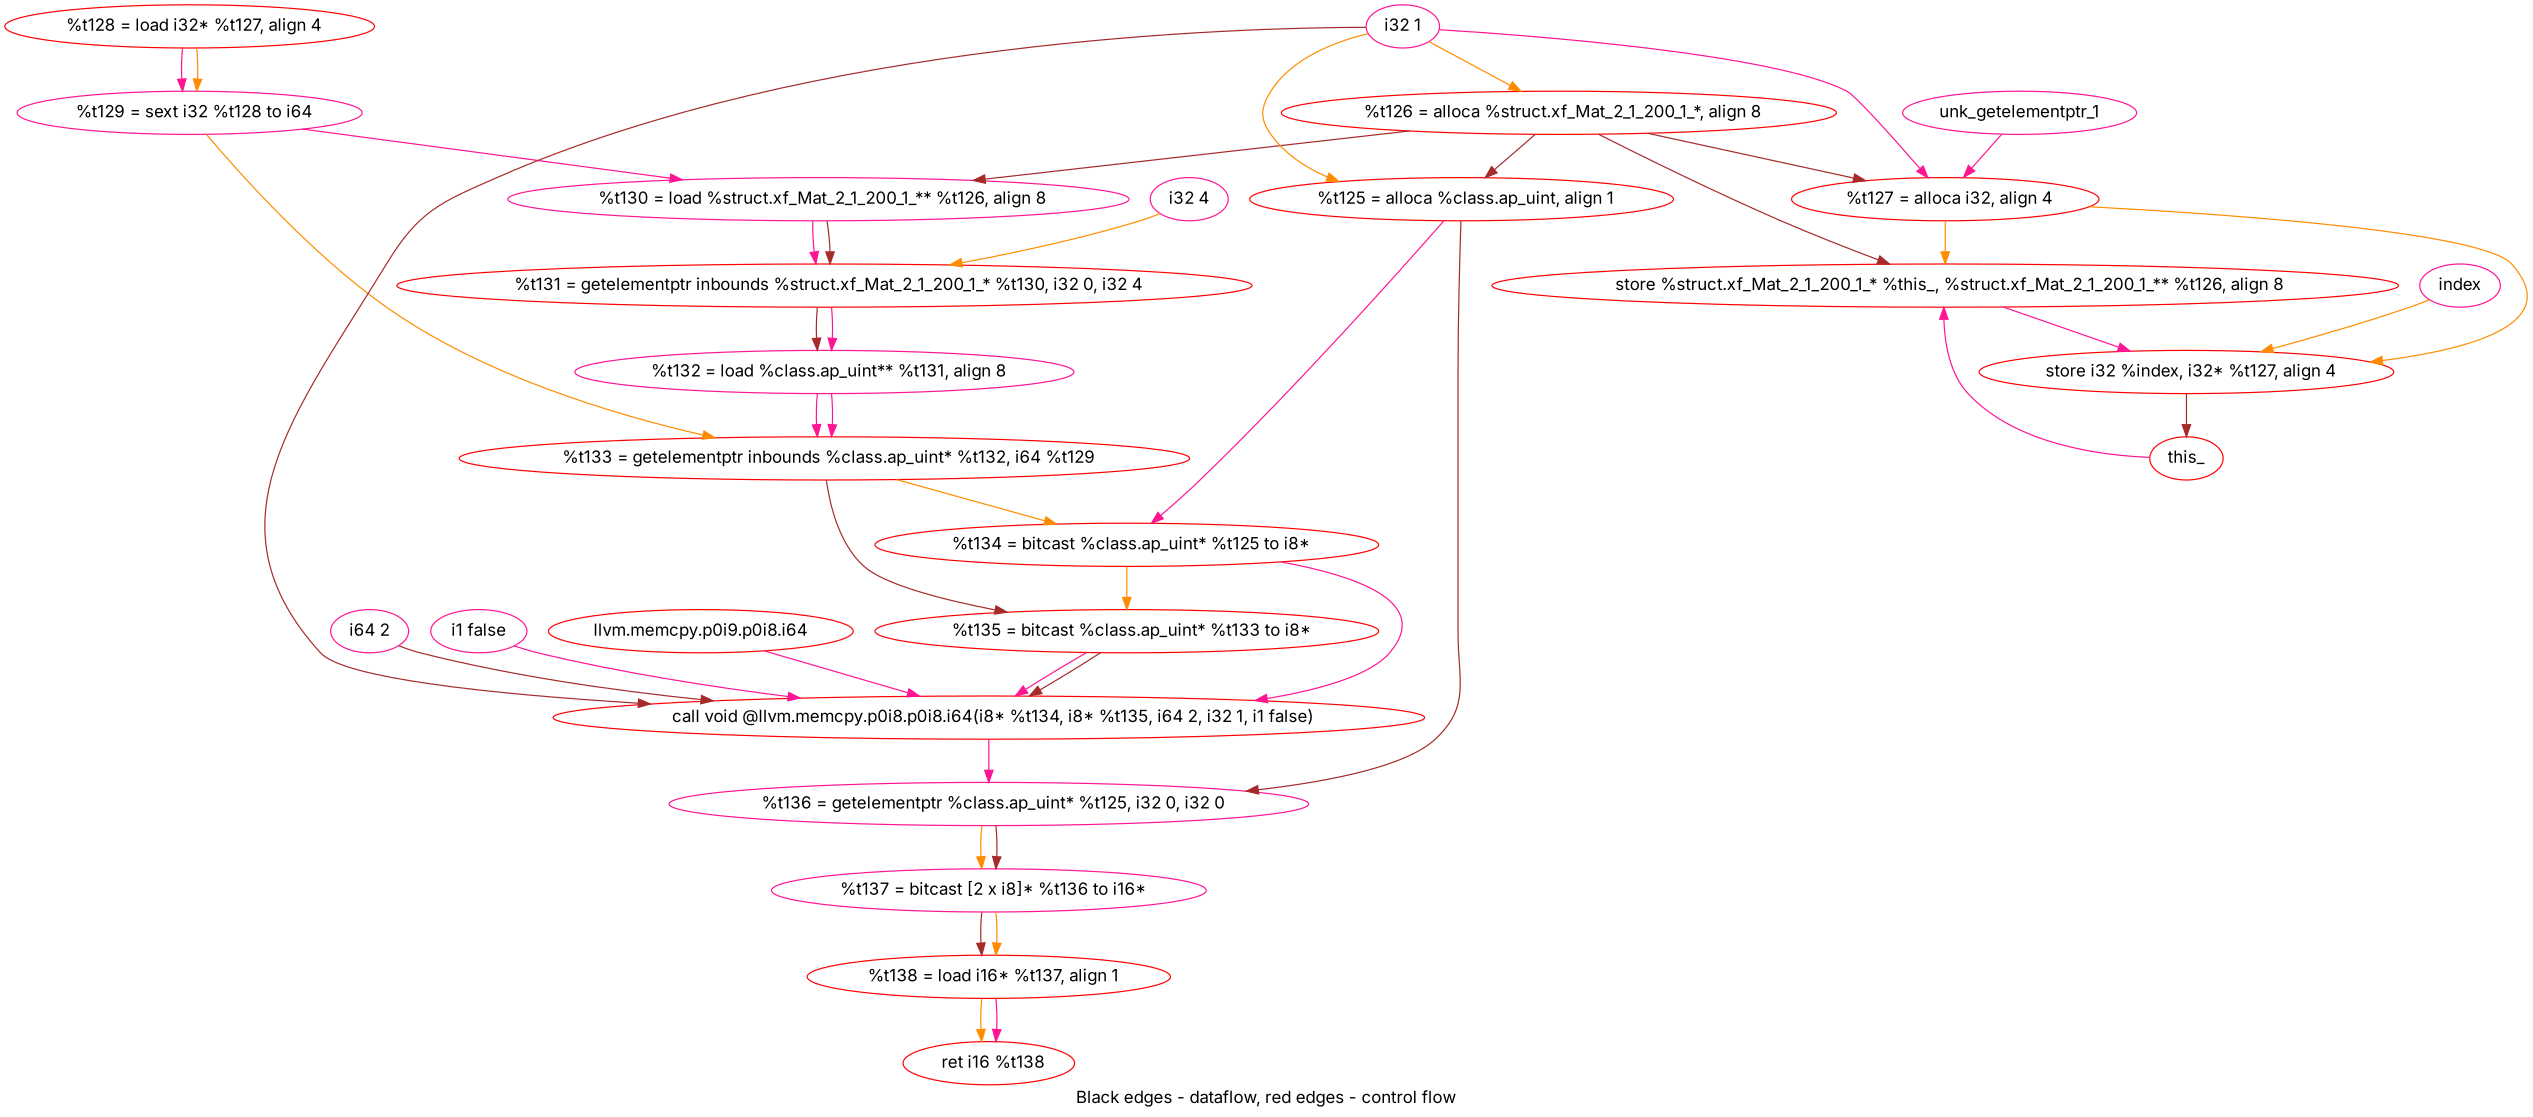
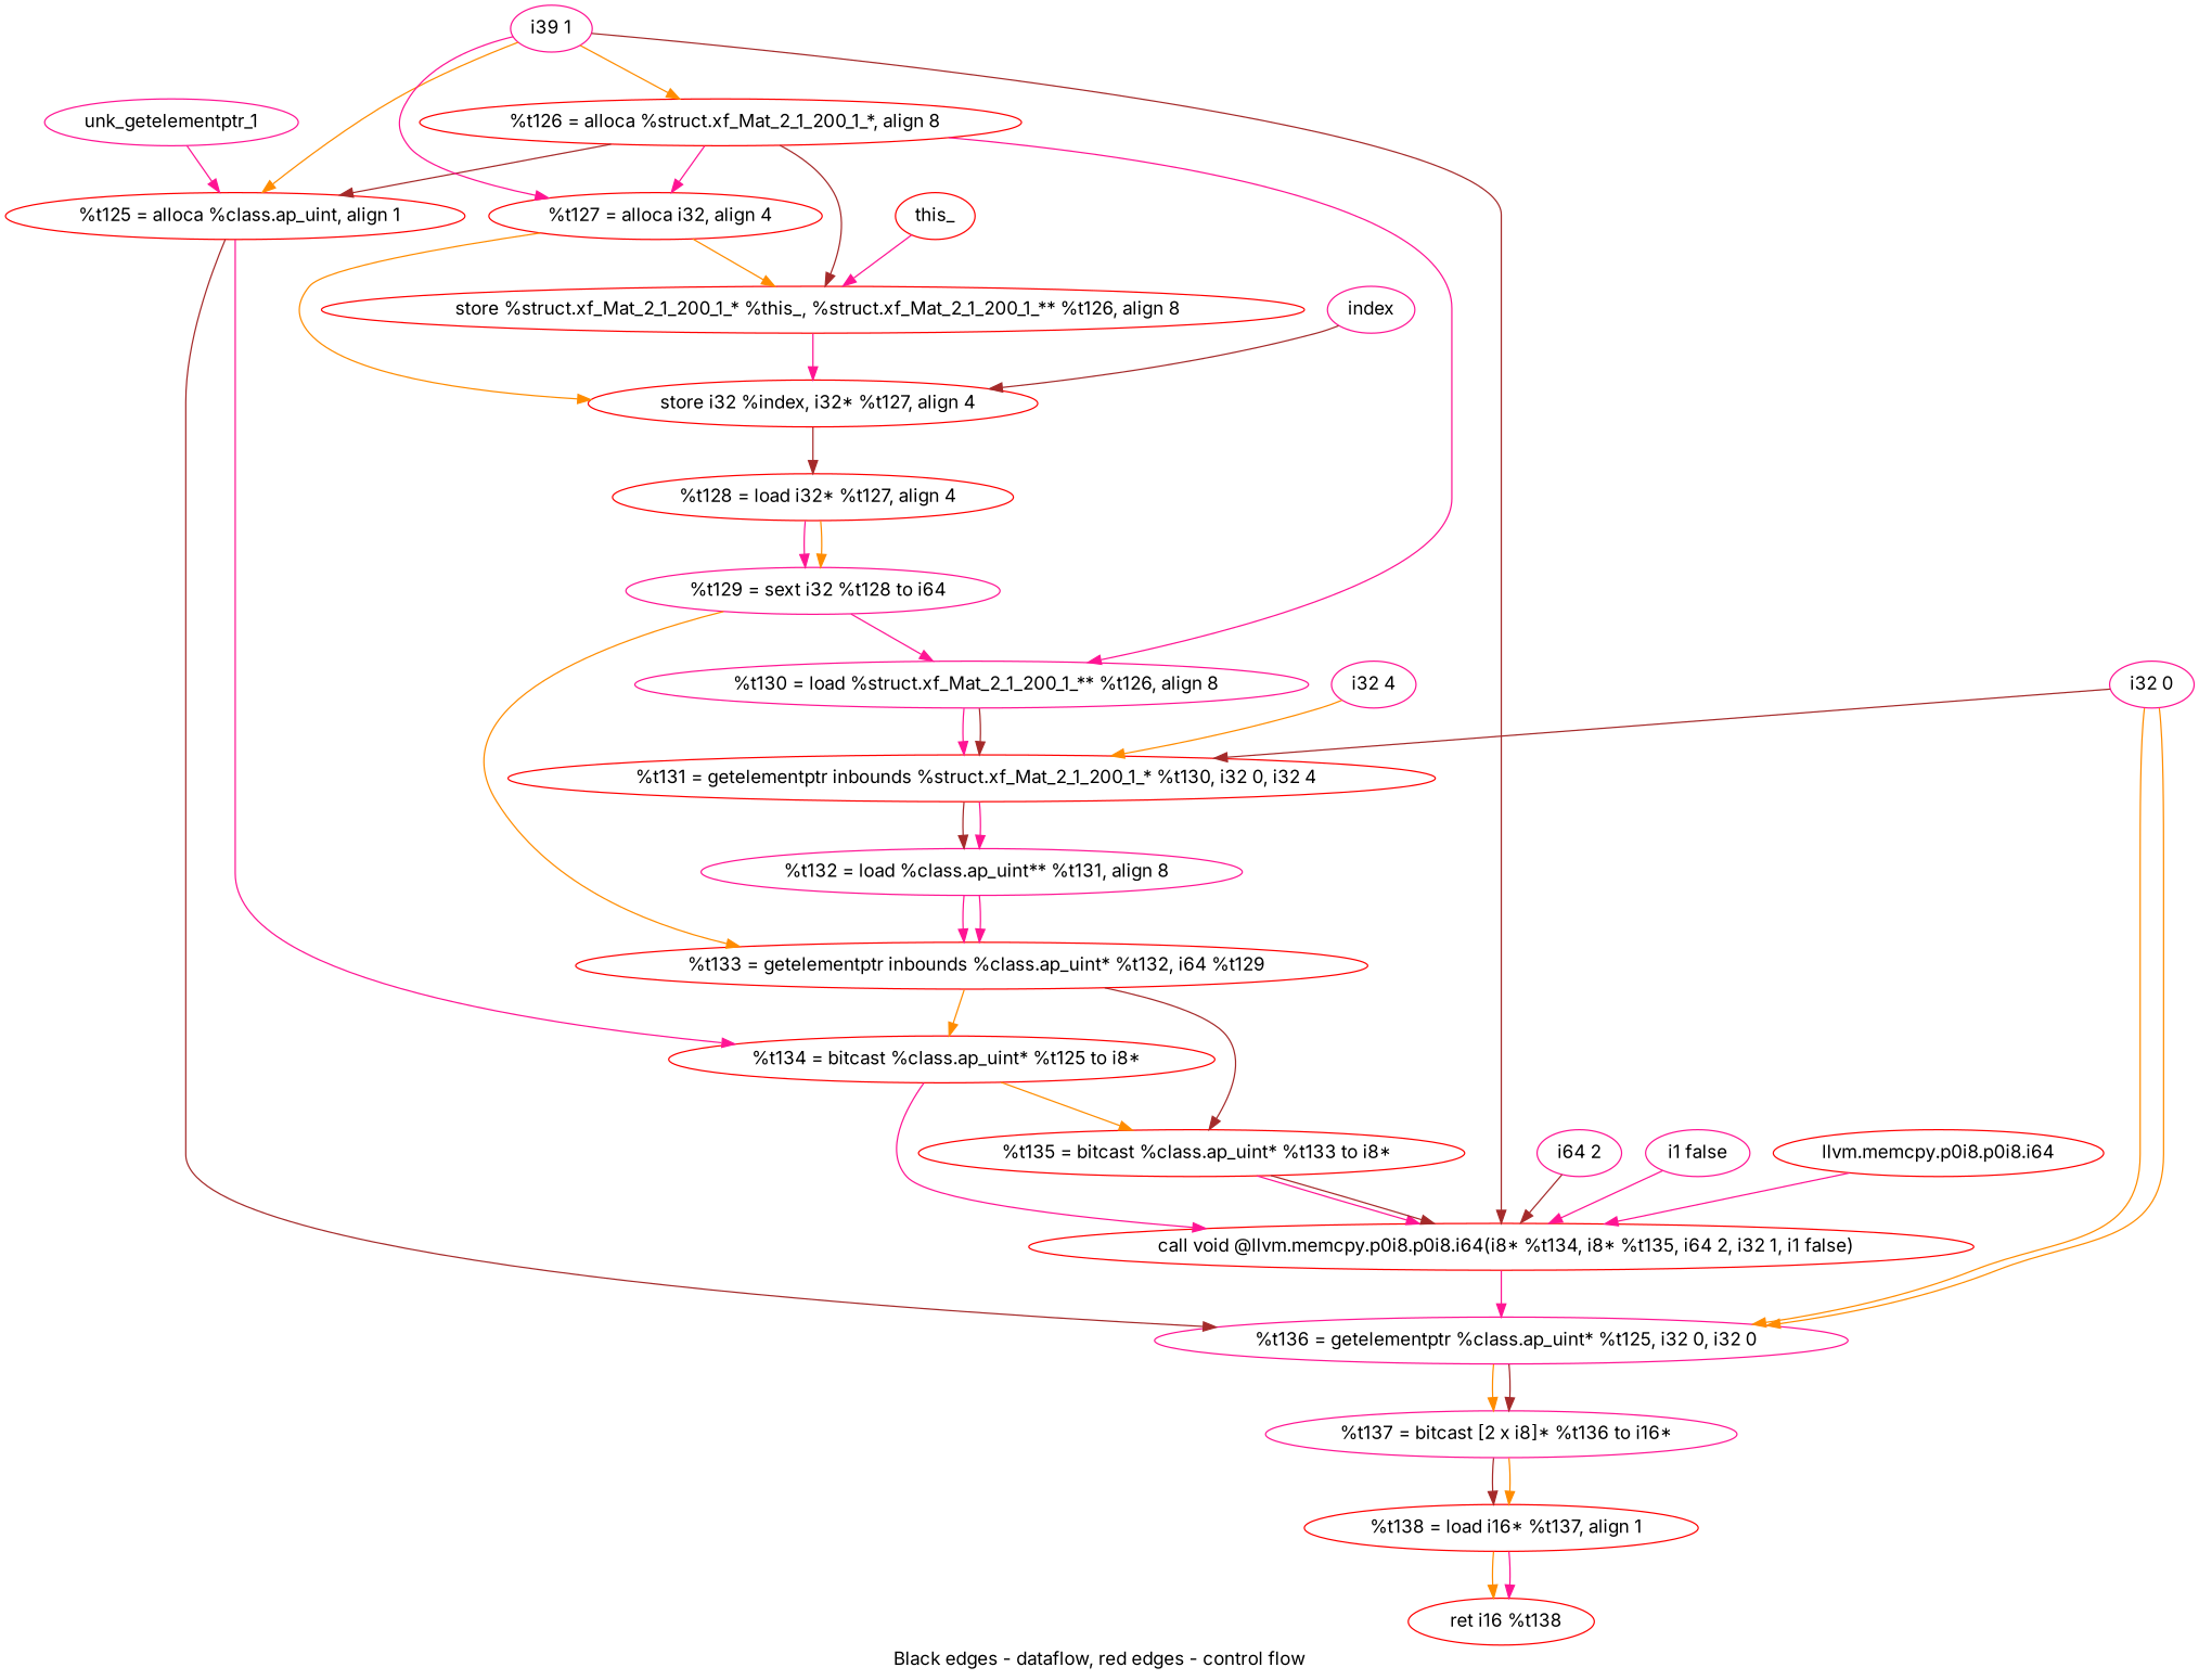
  digraph {
    compound=true
    fontname=Inter
    label="Black edges - dataflow, red edges - control flow"
    node [color=red fontname=Inter]
    edge [color=deeppink fontname=Inter]
    n1 [label="  %t125 = alloca %class.ap_uint, align 1"]
    n2 [label="  %t134 = bitcast %class.ap_uint* %t125 to i8*"]
    n3 [color=deeppink label="  %t136 = getelementptr %class.ap_uint* %t125, i32 0, i32 0"]
    n4 [label="  %t126 = alloca %struct.xf_Mat_2_1_200_1_*, align 8"]
    n5 [label="  %t127 = alloca i32, align 4"]
    n6 [label="  store %struct.xf_Mat_2_1_200_1_* %this_, %struct.xf_Mat_2_1_200_1_** %t126, align 8"]
    n7 [color=deeppink label="  %t130 = load %struct.xf_Mat_2_1_200_1_** %t126, align 8"]
    n8 [label="  %t135 = bitcast %class.ap_uint* %t133 to i8*"]
    n9 [label="  call void @llvm.memcpy.p0i8.p0i8.i64(i8* %t134, i8* %t135, i64 2, i32 1, i1 false)"]
    n10 [color=deeppink label="  %t137 = bitcast [2 x i8]* %t136 to i16*"]
    n11 [label="  store i32 %index, i32* %t127, align 4"]
    n12 [label="  %t131 = getelementptr inbounds %struct.xf_Mat_2_1_200_1_* %t130, i32 0, i32 4"]
    n13 [label="  %t128 = load i32* %t127, align 4"]
    n14 [color=deeppink label="  %t129 = sext i32 %t128 to i64"]
    n15 [label="  %t133 = getelementptr inbounds %class.ap_uint* %t132, i64 %t129"]
    n16 [color=deeppink label="  %t132 = load %class.ap_uint** %t131, align 8"]
    n17 [label="  %t138 = load i16* %t137, align 1"]
    n18 [label="  ret i16 %t138"]
    n19 [color=deeppink label=unk_getelementptr_1]
-   "i32 1" [color=deeppink]
+   "i32 1" [color=deeppink label="i39 1"]
    this_
    index [color=deeppink]
+   "i32 0" [color=deeppink]
    "i32 4" [color=deeppink]
    "i64 2" [color=deeppink]
    "i1 false" [color=deeppink]
-   "llvm.memcpy.p0i8.p0i8.i64" [label="llvm.memcpy.p0i9.p0i8.i64"]
+   "llvm.memcpy.p0i8.p0i8.i64"
    n1 -> n2
    n1 -> n3 [color=brown]
    n2 -> n8 [color=darkorange weight=2]
    n2 -> n9
    n3 -> n10 [color=darkorange weight=2]
    n3 -> n10 [color=brown]
    n4 -> n1 [color=brown weight=2]
-   n4 -> n5 [color=brown weight=2]
+   n4 -> n5 [weight=2]
    n4 -> n6 [color=brown]
-   n4 -> n7 [color=brown]
+   n4 -> n7
    n5 -> n6 [color=darkorange weight=2]
    n5 -> n11 [color=darkorange]
    n6 -> n11 [weight=2]
    n7 -> n12 [weight=2]
    n7 -> n12 [color=brown]
    n8 -> n9 [weight=2]
    n8 -> n9 [color=brown]
    n9 -> n3 [weight=2]
    n10 -> n17 [color=brown weight=2]
    n10 -> n17 [color=darkorange]
-   n11 -> this_ [color=brown weight=2]
+   n11 -> n13 [color=brown weight=2]
    n12 -> n16 [color=brown weight=2]
    n12 -> n16
    n13 -> n14 [weight=2]
    n13 -> n14 [color=darkorange]
    n14 -> n7 [weight=2]
    n14 -> n15 [color=darkorange]
    n15 -> n2 [color=darkorange weight=2]
    n15 -> n8 [color=brown]
    n16 -> n15 [weight=2]
    n16 -> n15
    n17 -> n18 [color=darkorange weight=2]
    n17 -> n18
-   n19 -> n5
+   n19 -> n1
    "i32 1" -> n1 [color=darkorange]
    "i32 1" -> n4 [color=darkorange]
    "i32 1" -> n5
    "i32 1" -> n9 [color=brown]
    this_ -> n6
-   index -> n11 [color=darkorange]
+   index -> n11 [color=brown]
+   "i32 0" -> n3 [color=darkorange]
+   "i32 0" -> n3 [color=darkorange]
+   "i32 0" -> n12 [color=brown]
    "i32 4" -> n12 [color=darkorange]
    "i64 2" -> n9 [color=brown]
    "i1 false" -> n9
    "llvm.memcpy.p0i8.p0i8.i64" -> n9
  }
